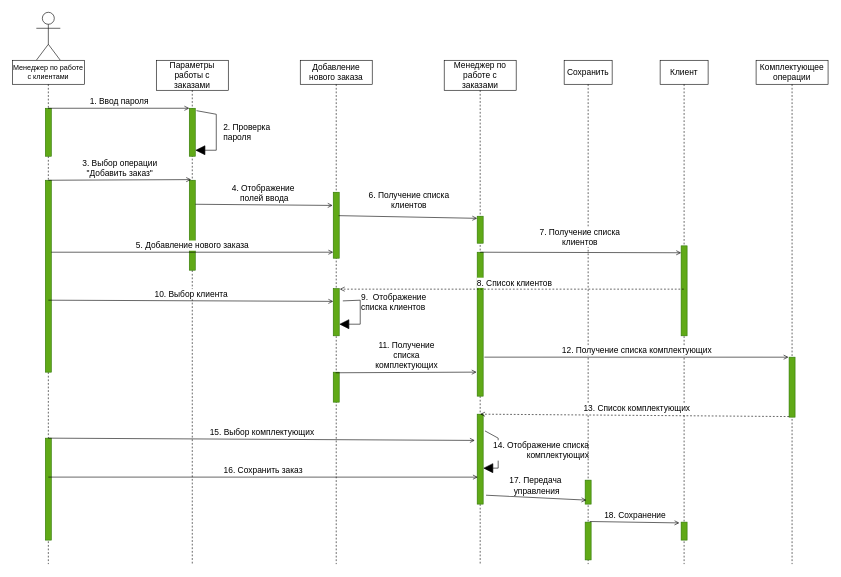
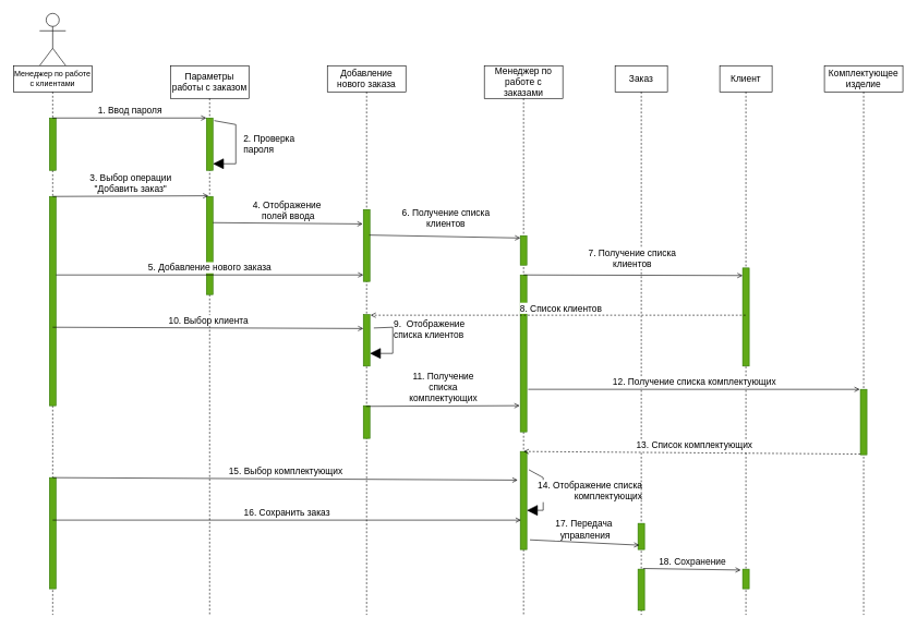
  <mxCell id="0" />
  <mxCell id="1" parent="0" />
  <mxCell id="2" value="" style="shape=umlActor;verticalLabelPosition=bottom;verticalAlign=top;html=1;" parent="1" vertex="1"><mxGeometry width="40" height="80" as="geometry" x="60" y="20" /></mxCell>
  <mxCell id="3" value="Менеджер по работе с клиентами" style="shape=umlLifeline;perimeter=lifelinePerimeter;whiteSpace=wrap;html=1;container=1;collapsible=0;recursiveResize=0;outlineConnect=0;" parent="1" vertex="1"><mxGeometry x="20" y="100" width="120" height="840" as="geometry" /></mxCell>
  <mxCell id="4" value="" style="html=1;points=[];perimeter=orthogonalPerimeter;fontSize=14;fillColor=#60a917;strokeColor=#2D7600;fontColor=#ffffff;" parent="3" vertex="1"><mxGeometry x="55" y="80" width="10" height="80" as="geometry" /></mxCell>
  <mxCell id="5" value="" style="html=1;points=[];perimeter=orthogonalPerimeter;fontSize=14;fillColor=#60a917;strokeColor=#2D7600;fontColor=#ffffff;" parent="3" vertex="1"><mxGeometry x="55" y="200" width="10" height="320" as="geometry" /></mxCell>
  <mxCell id="6" value="" style="html=1;points=[];perimeter=orthogonalPerimeter;fontSize=14;fillColor=#60a917;fontColor=#ffffff;strokeColor=#2D7600;" parent="3" vertex="1"><mxGeometry x="55" y="630" width="10" height="170" as="geometry" /></mxCell>
- <mxCell id="7" value="Параметры работы с заказами" style="shape=umlLifeline;perimeter=lifelinePerimeter;whiteSpace=wrap;html=1;container=1;collapsible=0;recursiveResize=0;outlineConnect=0;fontSize=14;size=50;" parent="1" vertex="1"><mxGeometry x="260" y="100" width="120" height="840" as="geometry" /></mxCell>
+ <mxCell id="7" value="Параметры работы с заказом" style="shape=umlLifeline;perimeter=lifelinePerimeter;whiteSpace=wrap;html=1;container=1;collapsible=0;recursiveResize=0;outlineConnect=0;fontSize=14;size=50;" parent="1" vertex="1"><mxGeometry x="260" y="100" width="120" height="840" as="geometry" /></mxCell>
  <mxCell id="8" value="" style="html=1;points=[];perimeter=orthogonalPerimeter;fontSize=14;fillColor=#60a917;strokeColor=#2D7600;fontColor=#ffffff;" parent="7" vertex="1"><mxGeometry x="55" y="80" width="10" height="80" as="geometry" /></mxCell>
  <mxCell id="9" value="2. Проверка &lt;br&gt;пароля" style="html=1;verticalAlign=bottom;endArrow=block;rounded=0;fontSize=14;endSize=14;exitX=1.2;exitY=0.05;exitDx=0;exitDy=0;exitPerimeter=0;align=left;" parent="7" source="8" target="8" edge="1"><mxGeometry x="0.3" y="10" width="80" relative="1" as="geometry"><mxPoint x="460" y="260" as="sourcePoint" /><mxPoint x="540" y="260" as="targetPoint" /><Array as="points"><mxPoint x="100" y="90" /></Array><mxPoint as="offset" /></mxGeometry></mxCell>
  <mxCell id="10" value="" style="html=1;points=[];perimeter=orthogonalPerimeter;fontSize=14;fillColor=#60a917;fontColor=#ffffff;strokeColor=#2D7600;" parent="7" vertex="1"><mxGeometry x="55" y="200" width="10" height="150" as="geometry" /></mxCell>
  <mxCell id="11" value="Добавление нового заказа" style="shape=umlLifeline;perimeter=lifelinePerimeter;whiteSpace=wrap;html=1;container=1;collapsible=0;recursiveResize=0;outlineConnect=0;fontSize=14;" parent="1" vertex="1"><mxGeometry x="500" y="100" width="120" height="840" as="geometry" /></mxCell>
  <mxCell id="12" value="" style="html=1;points=[];perimeter=orthogonalPerimeter;fontSize=14;fillColor=#60a917;fontColor=#ffffff;strokeColor=#2D7600;" parent="11" vertex="1"><mxGeometry x="55" y="220" width="10" height="110" as="geometry" /></mxCell>
  <mxCell id="13" value="" style="html=1;points=[];perimeter=orthogonalPerimeter;fontSize=14;fillColor=#60a917;fontColor=#ffffff;strokeColor=#2D7600;" parent="11" vertex="1"><mxGeometry x="55" y="380.63" width="10" height="78.75" as="geometry" /></mxCell>
  <mxCell id="14" value="9.&amp;nbsp; Отображение&amp;nbsp;&lt;br&gt;списка клиентов" style="html=1;verticalAlign=bottom;endArrow=block;rounded=0;fontSize=14;endSize=14;align=left;exitX=1.6;exitY=0.261;exitDx=0;exitDy=0;exitPerimeter=0;" parent="11" source="13" target="13" edge="1"><mxGeometry width="80" relative="1" as="geometry"><mxPoint x="120" y="310" as="sourcePoint" /><mxPoint x="-95" y="130" as="targetPoint" /><Array as="points"><mxPoint x="100" y="400" /></Array></mxGeometry></mxCell>
  <mxCell id="15" value="" style="html=1;points=[];perimeter=orthogonalPerimeter;fontSize=14;fillColor=#60a917;fontColor=#ffffff;strokeColor=#2D7600;" parent="11" vertex="1"><mxGeometry x="55" y="520" width="10" height="50" as="geometry" /></mxCell>
  <mxCell id="16" value="5. Добавление нового заказа" style="html=1;verticalAlign=bottom;startArrow=none;startFill=0;endArrow=open;rounded=0;fontSize=14;" parent="11" edge="1"><mxGeometry width="80" relative="1" as="geometry"><mxPoint x="-415" y="320" as="sourcePoint" /><mxPoint x="55" y="320" as="targetPoint" /></mxGeometry></mxCell>
  <mxCell id="17" value="Менеджер по работе с заказами" style="shape=umlLifeline;perimeter=lifelinePerimeter;whiteSpace=wrap;html=1;container=1;collapsible=0;recursiveResize=0;outlineConnect=0;fontSize=14;size=50;" parent="1" vertex="1"><mxGeometry x="740" y="100" width="120" height="840" as="geometry" /></mxCell>
  <mxCell id="18" value="" style="html=1;points=[];perimeter=orthogonalPerimeter;fontSize=14;fillColor=#60a917;fontColor=#ffffff;strokeColor=#2D7600;" parent="17" vertex="1"><mxGeometry x="55" y="260" width="10" height="45" as="geometry" /></mxCell>
  <mxCell id="19" value="" style="html=1;points=[];perimeter=orthogonalPerimeter;fontSize=14;fillColor=#60a917;fontColor=#ffffff;strokeColor=#2D7600;" parent="17" vertex="1"><mxGeometry x="55" y="320" width="10" height="240" as="geometry" /></mxCell>
  <mxCell id="20" value="" style="html=1;points=[];perimeter=orthogonalPerimeter;fontSize=14;fillColor=#60a917;fontColor=#ffffff;strokeColor=#2D7600;" parent="17" vertex="1"><mxGeometry x="55" y="590" width="10" height="150" as="geometry" /></mxCell>
  <mxCell id="21" value="14. Отображение списка&lt;br&gt;&lt;div style=&quot;text-align: right;&quot;&gt;комплектующих&lt;/div&gt;" style="html=1;verticalAlign=bottom;endArrow=block;rounded=0;fontSize=14;endSize=14;align=left;exitX=1.3;exitY=0.186;exitDx=0;exitDy=0;exitPerimeter=0;" parent="17" source="20" target="20" edge="1"><mxGeometry x="0.706" y="-10" width="80" relative="1" as="geometry"><mxPoint x="-89" y="401.804" as="sourcePoint" /><mxPoint x="130" y="680" as="targetPoint" /><mxPoint as="offset" /><Array as="points"><mxPoint x="90" y="630" /><mxPoint x="90" y="680" /></Array></mxGeometry></mxCell>
- <mxCell id="22" value="Сохранить" style="shape=umlLifeline;perimeter=lifelinePerimeter;whiteSpace=wrap;html=1;container=1;collapsible=0;recursiveResize=0;outlineConnect=0;fontSize=14;" parent="1" vertex="1"><mxGeometry x="940" y="100" width="80" height="840" as="geometry" /></mxCell>
+ <mxCell id="22" value="Заказ" style="shape=umlLifeline;perimeter=lifelinePerimeter;whiteSpace=wrap;html=1;container=1;collapsible=0;recursiveResize=0;outlineConnect=0;fontSize=14;" parent="1" vertex="1"><mxGeometry x="940" y="100" width="80" height="840" as="geometry" /></mxCell>
  <mxCell id="23" value="" style="html=1;points=[];perimeter=orthogonalPerimeter;fontSize=14;fillColor=#60a917;fontColor=#ffffff;strokeColor=#2D7600;" parent="22" vertex="1"><mxGeometry x="35" y="700" width="10" height="40" as="geometry" /></mxCell>
  <mxCell id="24" value="" style="html=1;points=[];perimeter=orthogonalPerimeter;fontSize=14;fillColor=#60a917;fontColor=#ffffff;strokeColor=#2D7600;" parent="22" vertex="1"><mxGeometry x="35" y="770" width="10" height="63" as="geometry" /></mxCell>
  <mxCell id="25" value="Клиент" style="shape=umlLifeline;perimeter=lifelinePerimeter;whiteSpace=wrap;html=1;container=1;collapsible=0;recursiveResize=0;outlineConnect=0;fontSize=14;" parent="1" vertex="1"><mxGeometry x="1100" y="100" width="80" height="840" as="geometry" /></mxCell>
  <mxCell id="26" value="" style="html=1;points=[];perimeter=orthogonalPerimeter;fontSize=14;fillColor=#60a917;fontColor=#ffffff;strokeColor=#2D7600;" parent="25" vertex="1"><mxGeometry x="35" y="309.38" width="10" height="150" as="geometry" /></mxCell>
  <mxCell id="27" value="" style="html=1;points=[];perimeter=orthogonalPerimeter;fontSize=14;fillColor=#60a917;fontColor=#ffffff;strokeColor=#2D7600;" parent="25" vertex="1"><mxGeometry x="35" y="770" width="10" height="30" as="geometry" /></mxCell>
- <mxCell id="28" value="Комплектующее операции" style="shape=umlLifeline;perimeter=lifelinePerimeter;whiteSpace=wrap;html=1;container=1;collapsible=0;recursiveResize=0;outlineConnect=0;fontSize=14;" parent="1" vertex="1"><mxGeometry x="1260" y="100" width="120" height="840" as="geometry" /></mxCell>
+ <mxCell id="28" value="Комплектующее изделие" style="shape=umlLifeline;perimeter=lifelinePerimeter;whiteSpace=wrap;html=1;container=1;collapsible=0;recursiveResize=0;outlineConnect=0;fontSize=14;" parent="1" vertex="1"><mxGeometry x="1260" y="100" width="120" height="840" as="geometry" /></mxCell>
  <mxCell id="29" value="" style="html=1;points=[];perimeter=orthogonalPerimeter;fontSize=14;fillColor=#60a917;fontColor=#ffffff;strokeColor=#2D7600;" parent="28" vertex="1"><mxGeometry x="55" y="495" width="10" height="100" as="geometry" /></mxCell>
  <mxCell id="30" value="1. Ввод пароля" style="html=1;verticalAlign=bottom;startArrow=none;startFill=0;endArrow=open;rounded=0;fontSize=14;entryX=0;entryY=0;entryDx=0;entryDy=0;entryPerimeter=0;" parent="1" source="3" target="8" edge="1"><mxGeometry width="80" relative="1" as="geometry"><mxPoint x="720" y="360" as="sourcePoint" /><mxPoint x="240" y="270" as="targetPoint" /></mxGeometry></mxCell>
  <mxCell id="31" value="3. Выбор операции&lt;br&gt;&quot;Добавить заказ&quot;" style="html=1;verticalAlign=bottom;startArrow=none;startFill=0;endArrow=open;rounded=0;fontSize=14;exitX=0.5;exitY=0;exitDx=0;exitDy=0;exitPerimeter=0;entryX=0.3;entryY=-0.007;entryDx=0;entryDy=0;entryPerimeter=0;" parent="1" source="5" target="10" edge="1"><mxGeometry width="80" relative="1" as="geometry"><mxPoint x="90" y="291" as="sourcePoint" /><mxPoint x="310" y="290" as="targetPoint" /></mxGeometry></mxCell>
  <mxCell id="32" value="4. Отображение&amp;nbsp;&lt;br&gt;полей ввода" style="html=1;verticalAlign=bottom;startArrow=none;startFill=0;endArrow=open;rounded=0;fontSize=14;entryX=-0.1;entryY=0.2;entryDx=0;entryDy=0;entryPerimeter=0;exitX=1;exitY=0.267;exitDx=0;exitDy=0;exitPerimeter=0;" parent="1" source="10" target="12" edge="1"><mxGeometry width="80" relative="1" as="geometry"><mxPoint x="400" y="370" as="sourcePoint" /><mxPoint x="318" y="302" as="targetPoint" /></mxGeometry></mxCell>
  <mxCell id="33" value="6. Получение списка&lt;br&gt;клиентов" style="html=1;verticalAlign=bottom;startArrow=none;startFill=0;endArrow=open;rounded=0;fontSize=14;exitX=0.9;exitY=0.355;exitDx=0;exitDy=0;exitPerimeter=0;entryX=0;entryY=0.078;entryDx=0;entryDy=0;entryPerimeter=0;" parent="1" source="12" target="18" edge="1"><mxGeometry x="0.009" y="8" width="80" relative="1" as="geometry"><mxPoint x="147" y="409.12" as="sourcePoint" /><mxPoint x="475" y="407.99" as="targetPoint" /><mxPoint as="offset" /></mxGeometry></mxCell>
  <mxCell id="34" value="7. Получение списка &lt;br&gt;клиентов" style="html=1;verticalAlign=bottom;startArrow=none;startFill=0;endArrow=open;rounded=0;fontSize=14;entryX=0;entryY=0.077;entryDx=0;entryDy=0;entryPerimeter=0;" parent="1" target="26" edge="1"><mxGeometry x="-0.006" y="6" width="80" relative="1" as="geometry"><mxPoint x="800" y="420" as="sourcePoint" /><mxPoint x="475" y="407.99" as="targetPoint" /><mxPoint as="offset" /></mxGeometry></mxCell>
  <mxCell id="35" value="8. Список клиентов" style="html=1;verticalAlign=bottom;startArrow=none;startFill=0;endArrow=open;rounded=0;fontSize=14;dashed=1;entryX=1.1;entryY=0.012;entryDx=0;entryDy=0;entryPerimeter=0;" parent="1" source="25" target="13" edge="1"><mxGeometry x="-0.013" width="80" relative="1" as="geometry"><mxPoint x="720" y="580" as="sourcePoint" /><mxPoint x="550" y="520" as="targetPoint" /><mxPoint as="offset" /></mxGeometry></mxCell>
  <mxCell id="36" value="10. Выбор клиента" style="html=1;verticalAlign=bottom;startArrow=none;startFill=0;endArrow=open;rounded=0;fontSize=14;entryX=0;entryY=0.271;entryDx=0;entryDy=0;entryPerimeter=0;" parent="1" target="13" edge="1"><mxGeometry width="80" relative="1" as="geometry"><mxPoint x="80" y="500" as="sourcePoint" /><mxPoint x="410" y="550" as="targetPoint" /></mxGeometry></mxCell>
  <mxCell id="37" value="11. Получение&lt;br&gt;списка&lt;br&gt;комплектующих" style="html=1;verticalAlign=bottom;startArrow=none;startFill=0;endArrow=open;rounded=0;fontSize=14;exitX=0.4;exitY=0.02;exitDx=0;exitDy=0;exitPerimeter=0;entryX=-0.1;entryY=0.833;entryDx=0;entryDy=0;entryPerimeter=0;" parent="1" source="15" target="19" edge="1"><mxGeometry width="80" relative="1" as="geometry"><mxPoint x="147" y="508" as="sourcePoint" /><mxPoint x="476" y="511.963" as="targetPoint" /></mxGeometry></mxCell>
  <mxCell id="38" value="12. Получение списка комплектующих" style="html=1;verticalAlign=bottom;startArrow=none;startFill=0;endArrow=open;rounded=0;fontSize=14;exitX=1.2;exitY=0.729;exitDx=0;exitDy=0;exitPerimeter=0;entryX=-0.1;entryY=0;entryDx=0;entryDy=0;entryPerimeter=0;" parent="1" source="19" target="29" edge="1"><mxGeometry width="80" relative="1" as="geometry"><mxPoint x="479" y="591" as="sourcePoint" /><mxPoint x="634" y="591.04" as="targetPoint" /></mxGeometry></mxCell>
  <mxCell id="39" value="13. Список комплектующих" style="html=1;verticalAlign=bottom;startArrow=none;startFill=0;endArrow=open;rounded=0;fontSize=14;exitX=0;exitY=0.99;exitDx=0;exitDy=0;exitPerimeter=0;dashed=1;" parent="1" source="29" edge="1"><mxGeometry x="-0.013" width="80" relative="1" as="geometry"><mxPoint x="952" y="478.95" as="sourcePoint" /><mxPoint x="800" y="690" as="targetPoint" /><mxPoint as="offset" /></mxGeometry></mxCell>
  <mxCell id="40" value="15. Выбор комплектующих" style="html=1;verticalAlign=bottom;startArrow=none;startFill=0;endArrow=open;rounded=0;fontSize=14;entryX=-0.4;entryY=0.292;entryDx=0;entryDy=0;entryPerimeter=0;" parent="1" target="20" edge="1"><mxGeometry width="80" relative="1" as="geometry"><mxPoint x="80" y="730" as="sourcePoint" /><mxPoint x="476" y="511.963" as="targetPoint" /></mxGeometry></mxCell>
  <mxCell id="41" value="16. Сохранить заказ" style="html=1;verticalAlign=bottom;startArrow=none;startFill=0;endArrow=open;rounded=0;fontSize=14;entryX=0.1;entryY=0.7;entryDx=0;entryDy=0;entryPerimeter=0;exitX=0.5;exitY=0.382;exitDx=0;exitDy=0;exitPerimeter=0;" parent="1" source="6" target="20" edge="1"><mxGeometry width="80" relative="1" as="geometry"><mxPoint x="90" y="795" as="sourcePoint" /><mxPoint x="631" y="735.04" as="targetPoint" /></mxGeometry></mxCell>
  <mxCell id="42" value="17. Передача&amp;nbsp;&lt;br&gt;управления" style="html=1;verticalAlign=bottom;startArrow=none;startFill=0;endArrow=open;rounded=0;fontSize=14;exitX=1.476;exitY=0.901;exitDx=0;exitDy=0;exitPerimeter=0;entryX=0.2;entryY=0.833;entryDx=0;entryDy=0;entryPerimeter=0;" parent="1" source="20" target="23" edge="1"><mxGeometry width="80" relative="1" as="geometry"><mxPoint x="145" y="785.05" as="sourcePoint" /><mxPoint x="970" y="825" as="targetPoint" /></mxGeometry></mxCell>
  <mxCell id="43" value="18. Сохранение" style="html=1;verticalAlign=bottom;startArrow=none;startFill=0;endArrow=open;rounded=0;fontSize=14;exitX=0.771;exitY=-0.016;exitDx=0;exitDy=0;exitPerimeter=0;entryX=-0.288;entryY=0.045;entryDx=0;entryDy=0;entryPerimeter=0;" parent="1" source="24" target="27" edge="1"><mxGeometry width="80" relative="1" as="geometry"><mxPoint x="649.76" y="817.13" as="sourcePoint" /><mxPoint x="793.29" y="824.25" as="targetPoint" /></mxGeometry></mxCell>
